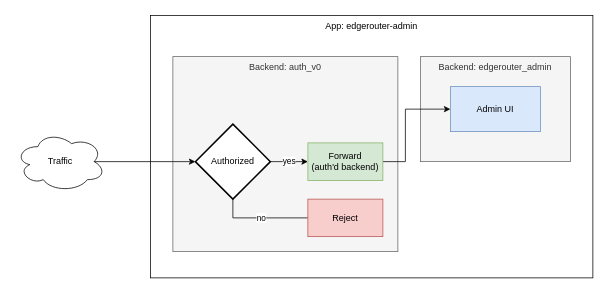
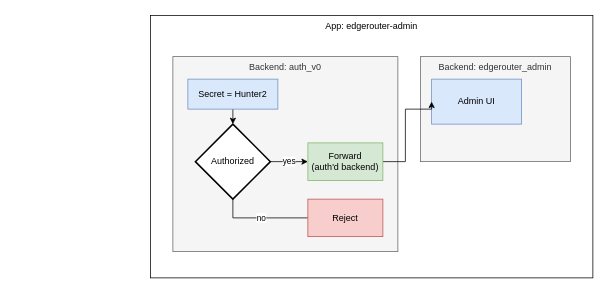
  <mxCell id="0" />
  <mxCell id="1" parent="0" />
  <mxCell id="2" value="App: edgerouter-admin" style="rounded=0;whiteSpace=wrap;html=1;verticalAlign=top;" vertex="1" parent="1"><mxGeometry x="200" y="20" width="590" height="350" as="geometry" /></mxCell>
  <mxCell id="3" value="Backend: auth_v0" style="rounded=0;whiteSpace=wrap;html=1;verticalAlign=top;fillColor=#f5f5f5;strokeColor=#666666;fontColor=#333333;" vertex="1" parent="1"><mxGeometry x="230" y="75" width="300" height="260" as="geometry" /></mxCell>
+ <mxCell id="4" style="edgeStyle=orthogonalEdgeStyle;rounded=0;orthogonalLoop=1;jettySize=auto;html=1;exitX=0.5;exitY=1;exitDx=0;exitDy=0;entryX=0.5;entryY=0;entryDx=0;entryDy=0;entryPerimeter=0;" edge="1" parent="1" source="5" target="10"><mxGeometry relative="1" as="geometry" /></mxCell>
+ <mxCell id="5" value="Secret = Hunter2" style="rounded=0;whiteSpace=wrap;html=1;fillColor=#dae8fc;strokeColor=#6c8ebf;" vertex="1" parent="1"><mxGeometry x="250" y="105" width="120" height="40" as="geometry" /></mxCell>
  <mxCell id="6" value="Backend: edgerouter_admin" style="rounded=0;whiteSpace=wrap;html=1;verticalAlign=top;fillColor=#f5f5f5;strokeColor=#666666;fontColor=#333333;" vertex="1" parent="1"><mxGeometry x="560" y="75" width="200" height="140" as="geometry" /></mxCell>
- <mxCell id="7" value="Admin UI" style="rounded=0;whiteSpace=wrap;html=1;fillColor=#dae8fc;strokeColor=#6c8ebf;" vertex="1" parent="1"><mxGeometry x="600" y="115" width="120" height="60" as="geometry" /></mxCell>
+ <mxCell id="7" value="Admin UI" style="rounded=0;whiteSpace=wrap;html=1;fillColor=#dae8fc;strokeColor=#6c8ebf;" vertex="1" parent="1"><mxGeometry x="575" y="105" width="120" height="60" as="geometry" /></mxCell>
  <mxCell id="8" value="yes" style="edgeStyle=orthogonalEdgeStyle;rounded=0;orthogonalLoop=1;jettySize=auto;html=1;exitX=1;exitY=0.5;exitDx=0;exitDy=0;exitPerimeter=0;entryX=0;entryY=0.5;entryDx=0;entryDy=0;" edge="1" parent="1" source="10" target="15"><mxGeometry relative="1" as="geometry" /></mxCell>
  <mxCell id="9" value="no" style="edgeStyle=orthogonalEdgeStyle;rounded=0;orthogonalLoop=1;jettySize=auto;html=1;exitX=0.5;exitY=1;exitDx=0;exitDy=0;exitPerimeter=0;endArrow=none;" edge="1" parent="1" source="10" target="13"><mxGeometry relative="1" as="geometry" /></mxCell>
  <mxCell id="10" value="Authorized" style="strokeWidth=2;html=1;shape=mxgraph.flowchart.decision;whiteSpace=wrap;" vertex="1" parent="1"><mxGeometry x="260" y="165" width="100" height="100" as="geometry" /></mxCell>
- <mxCell id="11" style="edgeStyle=orthogonalEdgeStyle;rounded=0;orthogonalLoop=1;jettySize=auto;html=1;exitX=0.875;exitY=0.5;exitDx=0;exitDy=0;exitPerimeter=0;entryX=0;entryY=0.5;entryDx=0;entryDy=0;entryPerimeter=0;" edge="1" parent="1" source="12" target="10"><mxGeometry relative="1" as="geometry" /></mxCell>
- <mxCell id="12" value="Traffic" style="ellipse;shape=cloud;whiteSpace=wrap;html=1;" vertex="1" parent="1"><mxGeometry x="20" y="175" width="120" height="80" as="geometry" /></mxCell>
  <mxCell id="13" value="Reject" style="rounded=0;whiteSpace=wrap;html=1;fillColor=#f8cecc;strokeColor=#b85450;" vertex="1" parent="1"><mxGeometry x="410" y="265" width="100" height="50" as="geometry" /></mxCell>
  <mxCell id="14" style="edgeStyle=orthogonalEdgeStyle;rounded=0;orthogonalLoop=1;jettySize=auto;html=1;exitX=1;exitY=0.5;exitDx=0;exitDy=0;entryX=0;entryY=0.5;entryDx=0;entryDy=0;" edge="1" parent="1" source="15" target="7"><mxGeometry relative="1" as="geometry"><Array as="points"><mxPoint x="540" y="215" /><mxPoint x="540" y="145" /></Array></mxGeometry></mxCell>
  <mxCell id="15" value="Forward&lt;br&gt;(auth'd backend)" style="rounded=0;whiteSpace=wrap;html=1;fillColor=#d5e8d4;strokeColor=#82b366;" vertex="1" parent="1"><mxGeometry x="410" y="190" width="100" height="50" as="geometry" /></mxCell>
